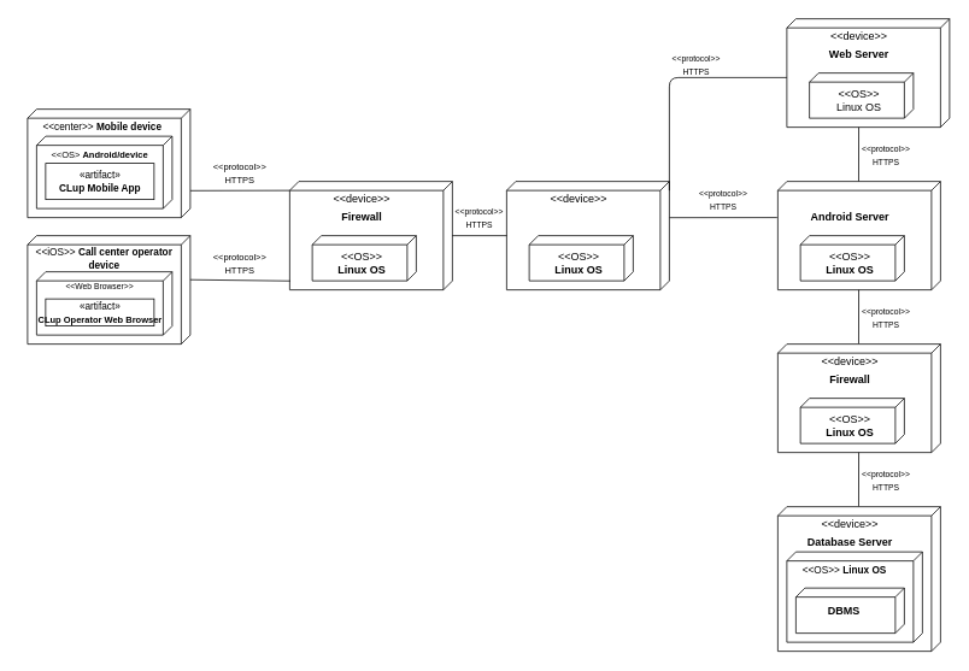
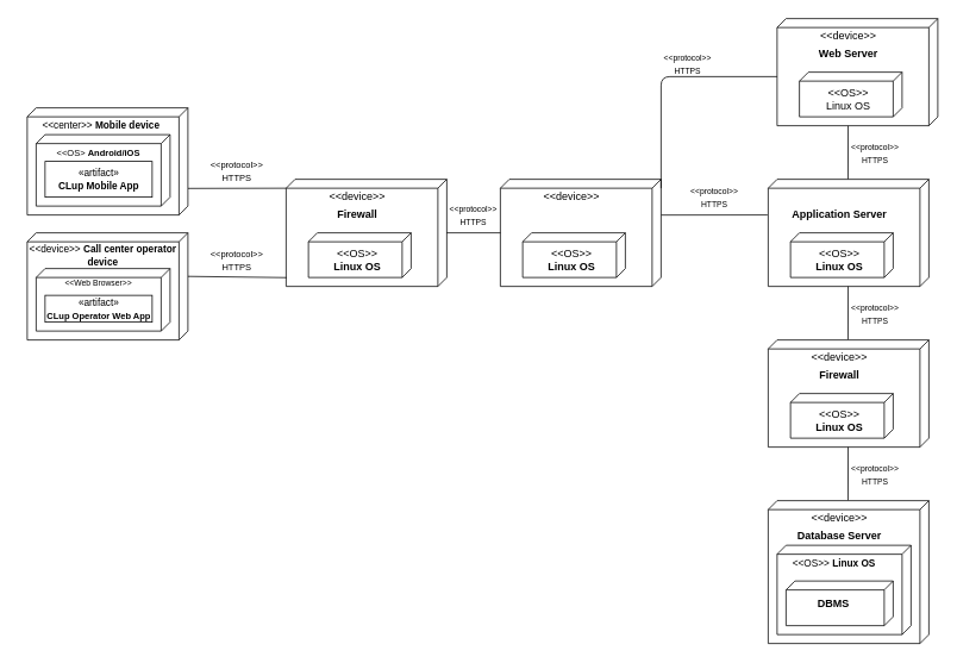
  <mxCell id="0" />
  <mxCell id="1" parent="0" />
  <mxCell id="2" value="" style="group" parent="1" vertex="1" connectable="0"><mxGeometry x="30" y="120" width="180" height="120" as="geometry" /></mxCell>
  <mxCell id="3" value="" style="verticalAlign=top;align=left;spacingTop=8;spacingLeft=2;spacingRight=12;shape=cube;size=10;direction=south;fontStyle=4;html=1;" parent="2" vertex="1"><mxGeometry width="180" height="120" as="geometry" /></mxCell>
  <mxCell id="4" value="" style="verticalAlign=top;align=left;spacingTop=8;spacingLeft=2;spacingRight=12;shape=cube;size=10;direction=south;fontStyle=4;html=1;strokeColor=#000000;" parent="2" vertex="1"><mxGeometry x="10" y="30" width="150" height="80" as="geometry" /></mxCell>
- <mxCell id="5" value="&lt;font style=&quot;font-size: 10px&quot;&gt;&amp;lt;&amp;lt;OS&amp;gt; &lt;b&gt;Android/device&lt;/b&gt;&lt;/font&gt;" style="text;html=1;strokeColor=none;fillColor=none;align=center;verticalAlign=middle;whiteSpace=wrap;rounded=0;" parent="2" vertex="1"><mxGeometry x="10" y="40" width="140" height="20" as="geometry" /></mxCell>
+ <mxCell id="5" value="&lt;font style=&quot;font-size: 10px&quot;&gt;&amp;lt;&amp;lt;OS&amp;gt; &lt;b&gt;Android/iOS&lt;/b&gt;&lt;/font&gt;" style="text;html=1;strokeColor=none;fillColor=none;align=center;verticalAlign=middle;whiteSpace=wrap;rounded=0;" parent="2" vertex="1"><mxGeometry x="10" y="40" width="140" height="20" as="geometry" /></mxCell>
  <mxCell id="6" value="&lt;font style=&quot;font-size: 11px&quot;&gt;&amp;lt;&amp;lt;center&amp;gt;&amp;gt; &lt;b&gt;Mobile device&lt;/b&gt;&lt;/font&gt;" style="text;html=1;strokeColor=none;fillColor=none;align=center;verticalAlign=middle;whiteSpace=wrap;rounded=0;" vertex="1" parent="2"><mxGeometry x="7.5" y="10" width="150" height="20" as="geometry" /></mxCell>
  <mxCell id="7" value="&lt;font style=&quot;font-size: 11px&quot;&gt;«artifact»&lt;br&gt;&lt;b&gt;CLup Mobile App&lt;/b&gt;&lt;/font&gt;" style="html=1;" vertex="1" parent="2"><mxGeometry x="20" y="60" width="120" height="40" as="geometry" /></mxCell>
  <mxCell id="8" value="" style="group" parent="1" vertex="1" connectable="0"><mxGeometry x="320" y="200" width="180" height="120" as="geometry" /></mxCell>
  <mxCell id="9" value="" style="verticalAlign=top;align=left;spacingTop=8;spacingLeft=2;spacingRight=12;shape=cube;size=10;direction=south;fontStyle=4;html=1;" parent="8" vertex="1"><mxGeometry width="180" height="120" as="geometry" /></mxCell>
  <mxCell id="10" value="&amp;lt;&amp;lt;device&amp;gt;&amp;gt;" style="text;html=1;strokeColor=none;fillColor=none;align=center;verticalAlign=middle;whiteSpace=wrap;rounded=0;" parent="8" vertex="1"><mxGeometry x="60" y="10" width="40" height="20" as="geometry" /></mxCell>
  <mxCell id="11" value="&lt;b&gt;Firewall&lt;/b&gt;" style="text;html=1;strokeColor=none;fillColor=none;align=center;verticalAlign=middle;whiteSpace=wrap;rounded=0;" parent="8" vertex="1"><mxGeometry x="25" y="30" width="110" height="20" as="geometry" /></mxCell>
  <mxCell id="12" value="" style="verticalAlign=top;align=left;spacingTop=8;spacingLeft=2;spacingRight=12;shape=cube;size=10;direction=south;fontStyle=4;html=1;strokeColor=#000000;" parent="8" vertex="1"><mxGeometry x="25" y="60" width="115" height="50" as="geometry" /></mxCell>
  <mxCell id="13" value="&amp;lt;&amp;lt;OS&amp;gt;&amp;gt;&lt;br&gt;&lt;b&gt;Linux OS&lt;/b&gt;" style="text;html=1;strokeColor=none;fillColor=none;align=center;verticalAlign=middle;whiteSpace=wrap;rounded=0;" parent="8" vertex="1"><mxGeometry x="51.25" y="80" width="57.5" height="20" as="geometry" /></mxCell>
  <mxCell id="14" value="" style="group" parent="1" vertex="1" connectable="0"><mxGeometry x="210" y="180" width="110" height="20" as="geometry" /></mxCell>
  <mxCell id="15" value="&lt;font style=&quot;font-size: 10px&quot;&gt;&amp;lt;&amp;lt;protocol&amp;gt;&amp;gt;&lt;br&gt;HTTPS&lt;/font&gt;" style="text;html=1;strokeColor=none;fillColor=none;align=center;verticalAlign=middle;whiteSpace=wrap;rounded=0;" parent="14" vertex="1"><mxGeometry width="110" height="20" as="geometry" /></mxCell>
  <mxCell id="16" value="" style="group" parent="1" vertex="1" connectable="0"><mxGeometry x="210" y="280" width="110" height="20" as="geometry" /></mxCell>
  <mxCell id="17" value="" style="endArrow=none;html=1;entryX=0.918;entryY=0.997;entryDx=0;entryDy=0;entryPerimeter=0;exitX=0.323;exitY=0.003;exitDx=0;exitDy=0;exitPerimeter=0;" parent="16" target="9" edge="1"><mxGeometry width="50" height="50" relative="1" as="geometry"><mxPoint x="-0.54" y="28.76" as="sourcePoint" /><mxPoint x="10" y="10" as="targetPoint" /></mxGeometry></mxCell>
  <mxCell id="18" value="&lt;font style=&quot;font-size: 10px&quot;&gt;&amp;lt;&amp;lt;protocol&amp;gt;&amp;gt;&lt;br&gt;HTTPS&lt;/font&gt;" style="text;html=1;strokeColor=none;fillColor=none;align=center;verticalAlign=middle;whiteSpace=wrap;rounded=0;" parent="16" vertex="1"><mxGeometry width="110" height="20" as="geometry" /></mxCell>
  <mxCell id="19" value="" style="group" parent="1" vertex="1" connectable="0"><mxGeometry x="560" y="200" width="180" height="120" as="geometry" /></mxCell>
  <mxCell id="20" value="" style="verticalAlign=top;align=left;spacingTop=8;spacingLeft=2;spacingRight=12;shape=cube;size=10;direction=south;fontStyle=4;html=1;" parent="19" vertex="1"><mxGeometry width="180" height="120" as="geometry" /></mxCell>
  <mxCell id="21" value="&amp;lt;&amp;lt;device&amp;gt;&amp;gt;" style="text;html=1;strokeColor=none;fillColor=none;align=center;verticalAlign=middle;whiteSpace=wrap;rounded=0;" parent="19" vertex="1"><mxGeometry x="60" y="10" width="40" height="20" as="geometry" /></mxCell>
  <mxCell id="22" value="" style="verticalAlign=top;align=left;spacingTop=8;spacingLeft=2;spacingRight=12;shape=cube;size=10;direction=south;fontStyle=4;html=1;strokeColor=#000000;" parent="19" vertex="1"><mxGeometry x="25" y="60" width="115" height="50" as="geometry" /></mxCell>
  <mxCell id="23" value="&amp;lt;&amp;lt;OS&amp;gt;&amp;gt;&lt;br&gt;&lt;b&gt;Linux OS&lt;/b&gt;" style="text;html=1;strokeColor=none;fillColor=none;align=center;verticalAlign=middle;whiteSpace=wrap;rounded=0;" parent="19" vertex="1"><mxGeometry x="51.25" y="80" width="57.5" height="20" as="geometry" /></mxCell>
  <mxCell id="24" value="" style="group" parent="1" vertex="1" connectable="0"><mxGeometry x="490" y="230" width="80" height="20" as="geometry" /></mxCell>
  <mxCell id="25" value="&lt;font style=&quot;font-size: 9px&quot;&gt;&amp;lt;&amp;lt;protocol&amp;gt;&amp;gt;&lt;br&gt;HTTPS&lt;/font&gt;" style="text;html=1;strokeColor=none;fillColor=none;align=center;verticalAlign=middle;whiteSpace=wrap;rounded=0;" parent="24" vertex="1"><mxGeometry width="80" height="20" as="geometry" /></mxCell>
  <mxCell id="26" value="" style="endArrow=none;html=1;entryX=0.5;entryY=0.999;entryDx=0;entryDy=0;entryPerimeter=0;exitX=0.5;exitY=0.001;exitDx=0;exitDy=0;exitPerimeter=0;" parent="1" source="9" target="20" edge="1"><mxGeometry width="50" height="50" relative="1" as="geometry"><mxPoint x="420" y="160" as="sourcePoint" /><mxPoint x="470" y="110" as="targetPoint" /></mxGeometry></mxCell>
  <mxCell id="27" value="" style="group" parent="1" vertex="1" connectable="0"><mxGeometry x="860" y="200" width="180" height="120" as="geometry" /></mxCell>
  <mxCell id="28" value="" style="verticalAlign=top;align=left;spacingTop=8;spacingLeft=2;spacingRight=12;shape=cube;size=10;direction=south;fontStyle=4;html=1;" parent="27" vertex="1"><mxGeometry width="180" height="120" as="geometry" /></mxCell>
- <mxCell id="29" value="&lt;b&gt;Android Server&lt;/b&gt;" style="text;html=1;strokeColor=none;fillColor=none;align=center;verticalAlign=middle;whiteSpace=wrap;rounded=0;" parent="27" vertex="1"><mxGeometry x="25" y="30" width="110" height="20" as="geometry" /></mxCell>
+ <mxCell id="29" value="&lt;b&gt;Application Server&lt;/b&gt;" style="text;html=1;strokeColor=none;fillColor=none;align=center;verticalAlign=middle;whiteSpace=wrap;rounded=0;" parent="27" vertex="1"><mxGeometry x="25" y="30" width="110" height="20" as="geometry" /></mxCell>
  <mxCell id="30" value="" style="verticalAlign=top;align=left;spacingTop=8;spacingLeft=2;spacingRight=12;shape=cube;size=10;direction=south;fontStyle=4;html=1;strokeColor=#000000;" parent="27" vertex="1"><mxGeometry x="25" y="60" width="115" height="50" as="geometry" /></mxCell>
  <mxCell id="31" value="&amp;lt;&amp;lt;OS&amp;gt;&amp;gt;&lt;br&gt;&lt;b&gt;Linux OS&lt;/b&gt;" style="text;html=1;strokeColor=none;fillColor=none;align=center;verticalAlign=middle;whiteSpace=wrap;rounded=0;" parent="27" vertex="1"><mxGeometry x="51.25" y="80" width="57.5" height="20" as="geometry" /></mxCell>
  <mxCell id="32" value="" style="group" parent="1" vertex="1" connectable="0"><mxGeometry x="870" y="20" width="180" height="120" as="geometry" /></mxCell>
  <mxCell id="33" value="" style="verticalAlign=top;align=left;spacingTop=8;spacingLeft=2;spacingRight=12;shape=cube;size=10;direction=south;fontStyle=4;html=1;" parent="32" vertex="1"><mxGeometry width="180" height="120" as="geometry" /></mxCell>
  <mxCell id="34" value="&amp;lt;&amp;lt;device&amp;gt;&amp;gt;" style="text;html=1;strokeColor=none;fillColor=none;align=center;verticalAlign=middle;whiteSpace=wrap;rounded=0;" parent="32" vertex="1"><mxGeometry x="60" y="10" width="40" height="20" as="geometry" /></mxCell>
  <mxCell id="35" value="&lt;b&gt;Web Server&lt;/b&gt;" style="text;html=1;strokeColor=none;fillColor=none;align=center;verticalAlign=middle;whiteSpace=wrap;rounded=0;" parent="32" vertex="1"><mxGeometry x="25" y="30" width="110" height="20" as="geometry" /></mxCell>
  <mxCell id="36" value="" style="verticalAlign=top;align=left;spacingTop=8;spacingLeft=2;spacingRight=12;shape=cube;size=10;direction=south;fontStyle=4;html=1;strokeColor=#000000;" parent="32" vertex="1"><mxGeometry x="25" y="60" width="115" height="50" as="geometry" /></mxCell>
  <mxCell id="37" value="&amp;lt;&amp;lt;OS&amp;gt;&amp;gt;&lt;br&gt;Linux OS" style="text;html=1;strokeColor=none;fillColor=none;align=center;verticalAlign=middle;whiteSpace=wrap;rounded=0;" parent="32" vertex="1"><mxGeometry x="51.25" y="80" width="57.5" height="20" as="geometry" /></mxCell>
  <mxCell id="38" value="" style="endArrow=none;html=1;entryX=0;entryY=0;entryDx=65;entryDy=180;entryPerimeter=0;" parent="1" target="33" edge="1"><mxGeometry width="50" height="50" relative="1" as="geometry"><mxPoint x="740" y="210" as="sourcePoint" /><mxPoint x="790" y="160" as="targetPoint" /><Array as="points"><mxPoint x="740" y="85" /></Array></mxGeometry></mxCell>
  <mxCell id="39" value="" style="group" parent="1" vertex="1" connectable="0"><mxGeometry x="730" y="60" width="80" height="20" as="geometry" /></mxCell>
  <mxCell id="40" value="&lt;font style=&quot;font-size: 9px&quot;&gt;&amp;lt;&amp;lt;protocol&amp;gt;&amp;gt;&lt;br&gt;HTTPS&lt;/font&gt;" style="text;html=1;strokeColor=none;fillColor=none;align=center;verticalAlign=middle;whiteSpace=wrap;rounded=0;" parent="39" vertex="1"><mxGeometry width="80" height="20" as="geometry" /></mxCell>
  <mxCell id="41" value="" style="endArrow=none;html=1;entryX=0.333;entryY=1.004;entryDx=0;entryDy=0;entryPerimeter=0;exitX=0.334;exitY=-0.001;exitDx=0;exitDy=0;exitPerimeter=0;" parent="1" source="20" target="28" edge="1"><mxGeometry width="50" height="50" relative="1" as="geometry"><mxPoint x="741" y="240" as="sourcePoint" /><mxPoint x="790" y="160" as="targetPoint" /></mxGeometry></mxCell>
  <mxCell id="42" value="&lt;font style=&quot;font-size: 9px&quot;&gt;&amp;lt;&amp;lt;protocol&amp;gt;&amp;gt;&lt;br&gt;HTTPS&lt;/font&gt;" style="text;html=1;strokeColor=none;fillColor=none;align=center;verticalAlign=middle;whiteSpace=wrap;rounded=0;" parent="1" vertex="1"><mxGeometry x="760" y="210" width="80" height="20" as="geometry" /></mxCell>
  <mxCell id="43" value="" style="endArrow=none;html=1;exitX=1.002;exitY=0.558;exitDx=0;exitDy=0;exitPerimeter=0;entryX=-0.002;entryY=0.503;entryDx=0;entryDy=0;entryPerimeter=0;" parent="1" source="33" target="28" edge="1"><mxGeometry width="50" height="50" relative="1" as="geometry"><mxPoint x="730" y="280" as="sourcePoint" /><mxPoint x="780" y="230" as="targetPoint" /></mxGeometry></mxCell>
  <mxCell id="44" value="&lt;font style=&quot;font-size: 9px&quot;&gt;&amp;lt;&amp;lt;protocol&amp;gt;&amp;gt;&lt;br&gt;HTTPS&lt;/font&gt;" style="text;html=1;strokeColor=none;fillColor=none;align=center;verticalAlign=middle;whiteSpace=wrap;rounded=0;" parent="1" vertex="1"><mxGeometry x="940" y="160" width="80" height="20" as="geometry" /></mxCell>
  <mxCell id="45" value="" style="group" vertex="1" connectable="0" parent="1"><mxGeometry x="860" y="380" width="180" height="120" as="geometry" /></mxCell>
  <mxCell id="46" value="" style="verticalAlign=top;align=left;spacingTop=8;spacingLeft=2;spacingRight=12;shape=cube;size=10;direction=south;fontStyle=4;html=1;" vertex="1" parent="45"><mxGeometry width="180" height="120" as="geometry" /></mxCell>
  <mxCell id="47" value="&amp;lt;&amp;lt;device&amp;gt;&amp;gt;" style="text;html=1;strokeColor=none;fillColor=none;align=center;verticalAlign=middle;whiteSpace=wrap;rounded=0;" vertex="1" parent="45"><mxGeometry x="60" y="10" width="40" height="20" as="geometry" /></mxCell>
  <mxCell id="48" value="&lt;b&gt;Firewall&lt;/b&gt;" style="text;html=1;strokeColor=none;fillColor=none;align=center;verticalAlign=middle;whiteSpace=wrap;rounded=0;" vertex="1" parent="45"><mxGeometry x="25" y="30" width="110" height="20" as="geometry" /></mxCell>
  <mxCell id="49" value="" style="verticalAlign=top;align=left;spacingTop=8;spacingLeft=2;spacingRight=12;shape=cube;size=10;direction=south;fontStyle=4;html=1;strokeColor=#000000;" vertex="1" parent="45"><mxGeometry x="25" y="60" width="115" height="50" as="geometry" /></mxCell>
  <mxCell id="50" value="&amp;lt;&amp;lt;OS&amp;gt;&amp;gt;&lt;br&gt;&lt;b&gt;Linux OS&lt;/b&gt;" style="text;html=1;strokeColor=none;fillColor=none;align=center;verticalAlign=middle;whiteSpace=wrap;rounded=0;" vertex="1" parent="45"><mxGeometry x="51.25" y="80" width="57.5" height="20" as="geometry" /></mxCell>
  <mxCell id="51" value="" style="endArrow=none;html=1;exitX=1.002;exitY=0.558;exitDx=0;exitDy=0;exitPerimeter=0;entryX=-0.002;entryY=0.503;entryDx=0;entryDy=0;entryPerimeter=0;" edge="1" parent="1"><mxGeometry width="50" height="50" relative="1" as="geometry"><mxPoint x="949.56" y="320" as="sourcePoint" /><mxPoint x="949.46" y="379.52" as="targetPoint" /></mxGeometry></mxCell>
  <mxCell id="52" value="&lt;font style=&quot;font-size: 9px&quot;&gt;&amp;lt;&amp;lt;protocol&amp;gt;&amp;gt;&lt;br&gt;HTTPS&lt;/font&gt;" style="text;html=1;strokeColor=none;fillColor=none;align=center;verticalAlign=middle;whiteSpace=wrap;rounded=0;" vertex="1" parent="1"><mxGeometry x="940" y="339.76" width="80" height="20" as="geometry" /></mxCell>
  <mxCell id="53" value="" style="group" vertex="1" connectable="0" parent="1"><mxGeometry x="860" y="560" width="180" height="160" as="geometry" /></mxCell>
  <mxCell id="54" value="" style="verticalAlign=top;align=left;spacingTop=8;spacingLeft=2;spacingRight=12;shape=cube;size=10;direction=south;fontStyle=4;html=1;" vertex="1" parent="53"><mxGeometry width="180" height="160" as="geometry" /></mxCell>
  <mxCell id="55" value="&amp;lt;&amp;lt;device&amp;gt;&amp;gt;" style="text;html=1;strokeColor=none;fillColor=none;align=center;verticalAlign=middle;whiteSpace=wrap;rounded=0;" vertex="1" parent="53"><mxGeometry x="60" y="10" width="40" height="20" as="geometry" /></mxCell>
  <mxCell id="56" value="&lt;b&gt;Database Server&lt;/b&gt;" style="text;html=1;strokeColor=none;fillColor=none;align=center;verticalAlign=middle;whiteSpace=wrap;rounded=0;" vertex="1" parent="53"><mxGeometry x="25" y="30" width="110" height="20" as="geometry" /></mxCell>
  <mxCell id="57" value="" style="verticalAlign=top;align=left;spacingTop=8;spacingLeft=2;spacingRight=12;shape=cube;size=10;direction=south;fontStyle=4;html=1;strokeColor=#000000;" vertex="1" parent="53"><mxGeometry x="10" y="50" width="150" height="100" as="geometry" /></mxCell>
  <mxCell id="58" value="&lt;font style=&quot;font-size: 11px&quot;&gt;&amp;lt;&amp;lt;OS&amp;gt;&amp;gt; &lt;b&gt;Linux OS&lt;/b&gt;&lt;/font&gt;" style="text;html=1;strokeColor=none;fillColor=none;align=center;verticalAlign=middle;whiteSpace=wrap;rounded=0;" vertex="1" parent="53"><mxGeometry y="60" width="148" height="20" as="geometry" /></mxCell>
  <mxCell id="59" value="" style="group" vertex="1" connectable="0" parent="53"><mxGeometry x="20" y="90" width="120" height="50" as="geometry" /></mxCell>
  <mxCell id="60" value="" style="verticalAlign=top;align=left;spacingTop=8;spacingLeft=2;spacingRight=12;shape=cube;size=10;direction=south;fontStyle=4;html=1;" vertex="1" parent="59"><mxGeometry width="120" height="50" as="geometry" /></mxCell>
  <mxCell id="61" value="&lt;b&gt;DBMS&lt;/b&gt;" style="text;html=1;strokeColor=none;fillColor=none;align=center;verticalAlign=middle;whiteSpace=wrap;rounded=0;" vertex="1" parent="59"><mxGeometry x="26.667" y="16.667" width="53.333" height="16.667" as="geometry" /></mxCell>
  <mxCell id="62" value="" style="endArrow=none;html=1;exitX=1.002;exitY=0.558;exitDx=0;exitDy=0;exitPerimeter=0;entryX=-0.002;entryY=0.503;entryDx=0;entryDy=0;entryPerimeter=0;" edge="1" parent="1"><mxGeometry width="50" height="50" relative="1" as="geometry"><mxPoint x="949.56" y="500" as="sourcePoint" /><mxPoint x="949.46" y="559.52" as="targetPoint" /></mxGeometry></mxCell>
  <mxCell id="63" value="&lt;font style=&quot;font-size: 9px&quot;&gt;&amp;lt;&amp;lt;protocol&amp;gt;&amp;gt;&lt;br&gt;HTTPS&lt;/font&gt;" style="text;html=1;strokeColor=none;fillColor=none;align=center;verticalAlign=middle;whiteSpace=wrap;rounded=0;" vertex="1" parent="1"><mxGeometry x="940" y="519.76" width="80" height="20" as="geometry" /></mxCell>
  <mxCell id="64" value="" style="endArrow=none;html=1;entryX=0;entryY=0;entryDx=10;entryDy=180;entryPerimeter=0;exitX=0.752;exitY=-0.001;exitDx=0;exitDy=0;exitPerimeter=0;" parent="1" source="3" target="9" edge="1"><mxGeometry width="50" height="50" relative="1" as="geometry"><mxPoint x="220" y="210" as="sourcePoint" /><mxPoint x="180" y="350" as="targetPoint" /></mxGeometry></mxCell>
  <mxCell id="65" value="" style="group" vertex="1" connectable="0" parent="1"><mxGeometry x="30" y="260" width="180" height="120" as="geometry" /></mxCell>
  <mxCell id="66" value="" style="verticalAlign=top;align=left;spacingTop=8;spacingLeft=2;spacingRight=12;shape=cube;size=10;direction=south;fontStyle=4;html=1;" vertex="1" parent="65"><mxGeometry width="180" height="120" as="geometry" /></mxCell>
  <mxCell id="67" value="" style="verticalAlign=top;align=left;spacingTop=8;spacingLeft=2;spacingRight=12;shape=cube;size=10;direction=south;fontStyle=4;html=1;strokeColor=#000000;" vertex="1" parent="65"><mxGeometry x="10" y="40" width="150" height="70" as="geometry" /></mxCell>
  <mxCell id="68" value="&lt;font style=&quot;font-size: 9px&quot;&gt;&amp;lt;&amp;lt;Web Browser&amp;gt;&amp;gt;&lt;/font&gt;" style="text;html=1;strokeColor=none;fillColor=none;align=center;verticalAlign=middle;whiteSpace=wrap;rounded=0;" vertex="1" parent="65"><mxGeometry x="10" y="50" width="140" height="10" as="geometry" /></mxCell>
- <mxCell id="69" value="&lt;font style=&quot;font-size: 11px&quot;&gt;&amp;lt;&amp;lt;iOS&amp;gt;&amp;gt; &lt;b&gt;Call center operator device&lt;/b&gt;&lt;/font&gt;" style="text;html=1;strokeColor=none;fillColor=none;align=center;verticalAlign=middle;whiteSpace=wrap;rounded=0;" vertex="1" parent="65"><mxGeometry x="-10" y="20" width="190" height="10" as="geometry" /></mxCell>
- <mxCell id="70" value="&lt;font&gt;&lt;span style=&quot;font-size: 11px&quot;&gt;«artifact»&lt;/span&gt;&lt;br&gt;&lt;b&gt;&lt;font style=&quot;font-size: 10px&quot;&gt;CLup Operator Web Browser&lt;/font&gt;&lt;/b&gt;&lt;/font&gt;" style="html=1;" vertex="1" parent="65"><mxGeometry x="20" y="70" width="120" height="30" as="geometry" /></mxCell>
+ <mxCell id="69" value="&lt;font style=&quot;font-size: 11px&quot;&gt;&amp;lt;&amp;lt;device&amp;gt;&amp;gt; &lt;b&gt;Call center operator device&lt;/b&gt;&lt;/font&gt;" style="text;html=1;strokeColor=none;fillColor=none;align=center;verticalAlign=middle;whiteSpace=wrap;rounded=0;" vertex="1" parent="65"><mxGeometry x="-10" y="20" width="190" height="10" as="geometry" /></mxCell>
+ <mxCell id="70" value="&lt;font&gt;&lt;span style=&quot;font-size: 11px&quot;&gt;«artifact»&lt;/span&gt;&lt;br&gt;&lt;b&gt;&lt;font style=&quot;font-size: 10px&quot;&gt;CLup Operator Web App&lt;/font&gt;&lt;/b&gt;&lt;/font&gt;" style="html=1;" vertex="1" parent="65"><mxGeometry x="20" y="70" width="120" height="30" as="geometry" /></mxCell>
